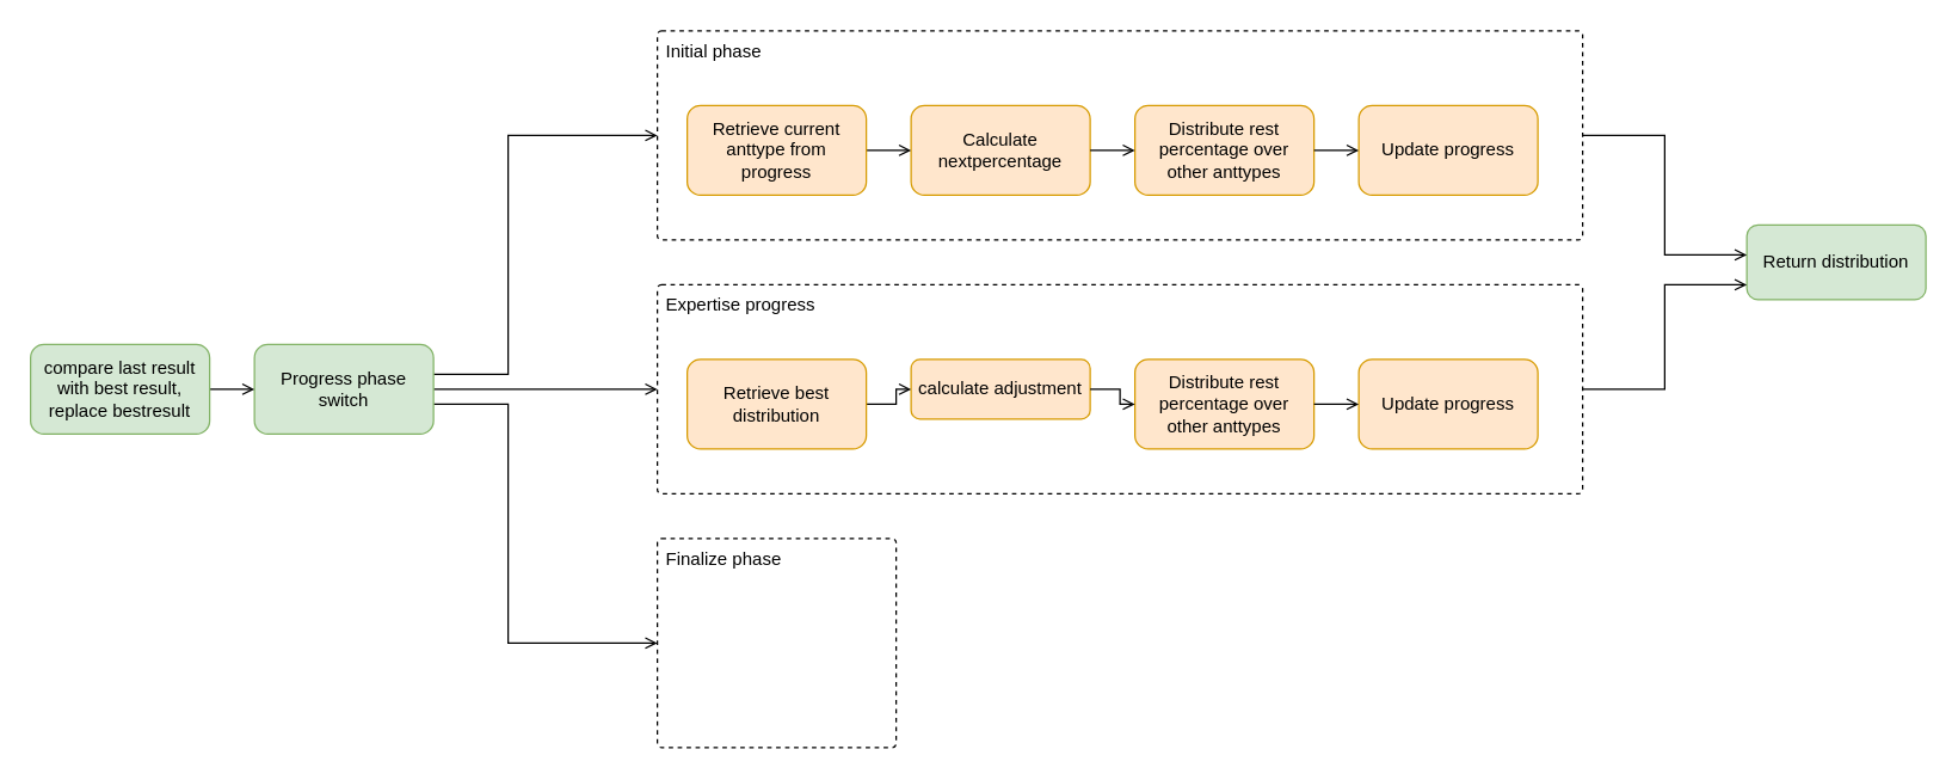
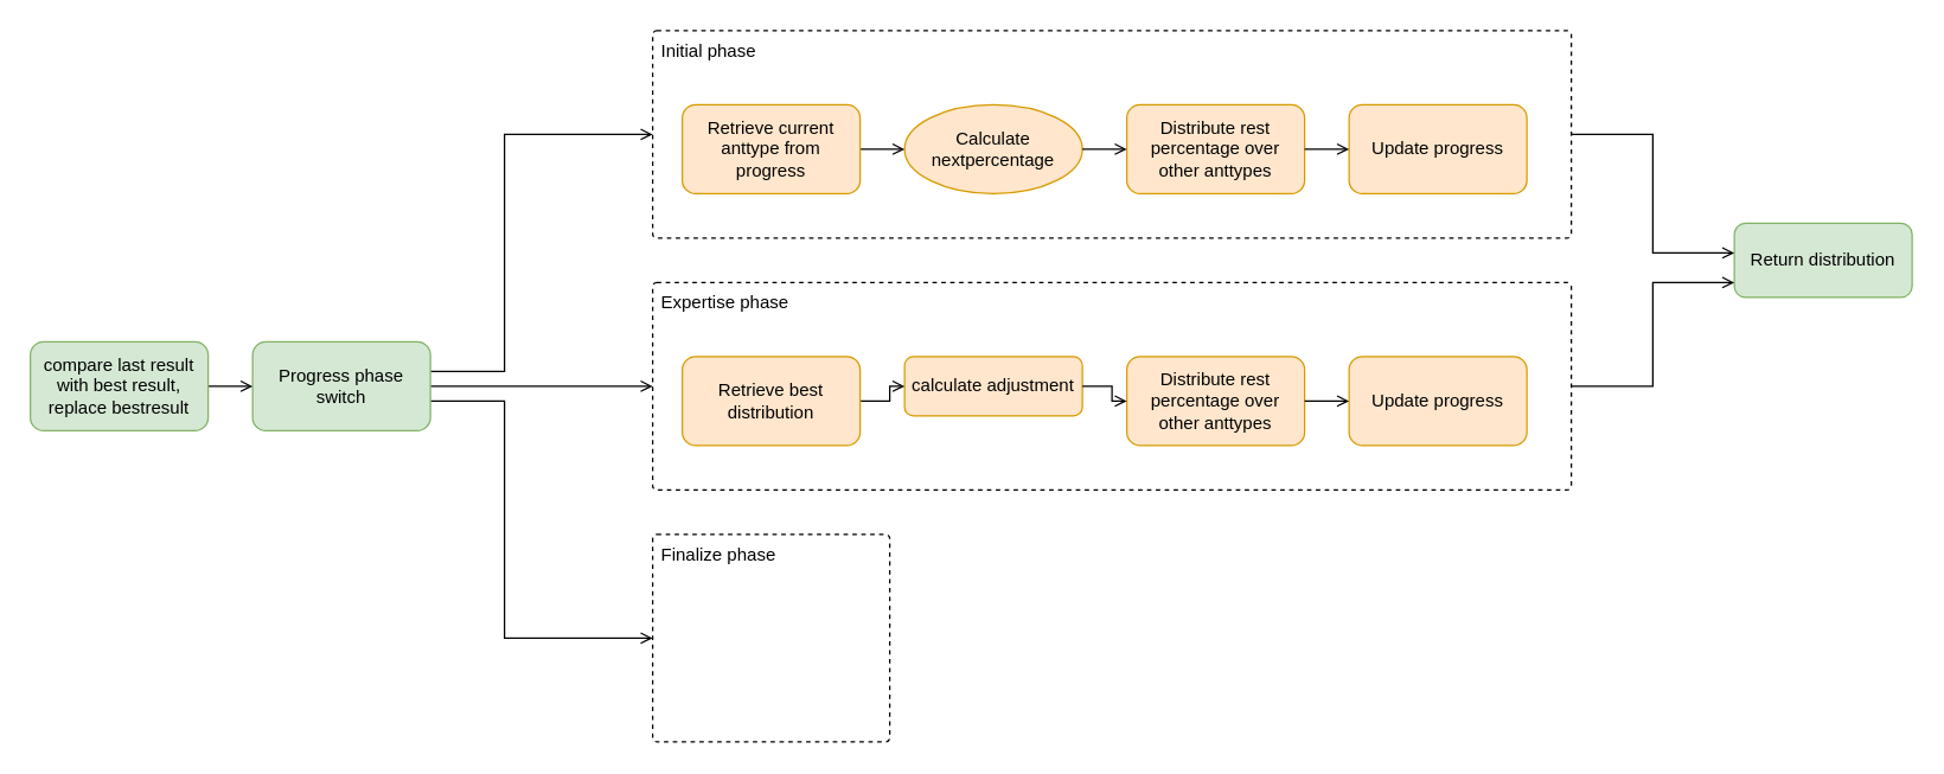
  <mxCell id="0" />
  <mxCell id="1" parent="0" />
  <mxCell id="2" value="" style="group" parent="1" vertex="1" connectable="0"><mxGeometry x="440" y="360" width="160" height="140" as="geometry" /></mxCell>
  <mxCell id="3" value="Finalize phase" style="rounded=1;whiteSpace=wrap;html=1;arcSize=2;dashed=1;fillColor=none;align=left;verticalAlign=top;spacingLeft=4;" parent="2" vertex="1"><mxGeometry width="160" height="140" as="geometry" /></mxCell>
  <mxCell id="4" style="edgeStyle=orthogonalEdgeStyle;rounded=0;orthogonalLoop=1;jettySize=auto;html=1;endArrow=open;endFill=0;" parent="1" source="7" target="20" edge="1"><mxGeometry relative="1" as="geometry"><Array as="points"><mxPoint x="340" y="250" /><mxPoint x="340" y="90" /></Array></mxGeometry></mxCell>
  <mxCell id="5" style="edgeStyle=orthogonalEdgeStyle;rounded=0;orthogonalLoop=1;jettySize=auto;html=1;endArrow=open;endFill=0;" parent="1" source="7" target="11" edge="1"><mxGeometry relative="1" as="geometry" /></mxCell>
  <mxCell id="6" style="edgeStyle=orthogonalEdgeStyle;rounded=0;orthogonalLoop=1;jettySize=auto;html=1;endArrow=open;endFill=0;" parent="1" source="7" target="3" edge="1"><mxGeometry relative="1" as="geometry"><Array as="points"><mxPoint x="340" y="270" /><mxPoint x="340" y="430" /></Array></mxGeometry></mxCell>
  <mxCell id="7" value="Progress phase switch" style="rounded=1;whiteSpace=wrap;html=1;fillColor=#d5e8d4;align=center;strokeColor=#82b366;" parent="1" vertex="1"><mxGeometry x="170" y="230" width="120" height="60" as="geometry" /></mxCell>
  <mxCell id="8" style="edgeStyle=orthogonalEdgeStyle;rounded=0;orthogonalLoop=1;jettySize=auto;html=1;endArrow=open;endFill=0;" parent="1" source="9" target="7" edge="1"><mxGeometry relative="1" as="geometry" /></mxCell>
  <mxCell id="9" value="compare last result with best result, replace bestresult" style="rounded=1;whiteSpace=wrap;html=1;fillColor=#d5e8d4;align=center;strokeColor=#82b366;" parent="1" vertex="1"><mxGeometry x="20" y="230" width="120" height="60" as="geometry" /></mxCell>
  <mxCell id="10" value="" style="group" parent="1" vertex="1" connectable="0"><mxGeometry x="440" y="190" width="620" height="140" as="geometry" /></mxCell>
- <mxCell id="11" value="Expertise progress" style="rounded=1;whiteSpace=wrap;html=1;arcSize=2;dashed=1;fillColor=none;align=left;verticalAlign=top;spacingLeft=4;" parent="10" vertex="1"><mxGeometry width="620" height="140" as="geometry" /></mxCell>
+ <mxCell id="11" value="Expertise phase" style="rounded=1;whiteSpace=wrap;html=1;arcSize=2;dashed=1;fillColor=none;align=left;verticalAlign=top;spacingLeft=4;" parent="10" vertex="1"><mxGeometry width="620" height="140" as="geometry" /></mxCell>
  <mxCell id="12" value="calculate adjustment" style="rounded=1;whiteSpace=wrap;html=1;fillColor=#ffe6cc;align=center;strokeColor=#d79b00;spacing=4;" parent="10" vertex="1"><mxGeometry x="170" y="50" width="120" height="40" as="geometry" /></mxCell>
  <mxCell id="13" value="Distribute rest percentage over other anttypes" style="rounded=1;whiteSpace=wrap;html=1;fillColor=#ffe6cc;align=center;strokeColor=#d79b00;spacing=4;" parent="10" vertex="1"><mxGeometry x="320" y="50" width="120" height="60" as="geometry" /></mxCell>
  <mxCell id="14" style="edgeStyle=orthogonalEdgeStyle;rounded=0;orthogonalLoop=1;jettySize=auto;html=1;endArrow=open;endFill=0;" parent="10" source="12" target="13" edge="1"><mxGeometry as="geometry" /></mxCell>
  <mxCell id="15" style="edgeStyle=orthogonalEdgeStyle;rounded=0;orthogonalLoop=1;jettySize=auto;html=1;endArrow=open;endFill=0;" parent="10" source="16" target="12" edge="1"><mxGeometry as="geometry" /></mxCell>
  <mxCell id="16" value="Retrieve best distribution" style="rounded=1;whiteSpace=wrap;html=1;fillColor=#ffe6cc;align=center;strokeColor=#d79b00;spacing=4;" parent="10" vertex="1"><mxGeometry x="20" y="50" width="120" height="60" as="geometry" /></mxCell>
  <mxCell id="17" value="Update progress" style="rounded=1;whiteSpace=wrap;html=1;fillColor=#ffe6cc;align=center;strokeColor=#d79b00;spacing=4;" parent="10" vertex="1"><mxGeometry x="470" y="50" width="120" height="60" as="geometry" /></mxCell>
  <mxCell id="18" style="edgeStyle=orthogonalEdgeStyle;rounded=0;orthogonalLoop=1;jettySize=auto;html=1;endArrow=open;endFill=0;" parent="10" source="13" target="17" edge="1"><mxGeometry as="geometry" /></mxCell>
  <mxCell id="19" value="" style="group" parent="1" vertex="1" connectable="0"><mxGeometry x="440" y="20" width="620" height="140" as="geometry" /></mxCell>
  <mxCell id="20" value="Initial phase" style="rounded=1;whiteSpace=wrap;html=1;arcSize=2;dashed=1;fillColor=none;align=left;verticalAlign=top;spacingLeft=4;" parent="19" vertex="1"><mxGeometry width="620" height="140" as="geometry" /></mxCell>
- <mxCell id="21" value="Calculate nextpercentage" style="rounded=1;whiteSpace=wrap;html=1;fillColor=#ffe6cc;align=center;strokeColor=#d79b00;spacing=4;" parent="19" vertex="1"><mxGeometry x="170" y="50" width="120" height="60" as="geometry" /></mxCell>
+ <mxCell id="21" value="Calculate nextpercentage" style="ellipse;whiteSpace=wrap;html=1;fillColor=#ffe6cc;align=center;strokeColor=#d79b00;spacing=4;" parent="19" vertex="1"><mxGeometry x="170" y="50" width="120" height="60" as="geometry" /></mxCell>
  <mxCell id="22" value="Distribute rest percentage over other anttypes" style="rounded=1;whiteSpace=wrap;html=1;fillColor=#ffe6cc;align=center;strokeColor=#d79b00;spacing=4;" parent="19" vertex="1"><mxGeometry x="320" y="50" width="120" height="60" as="geometry" /></mxCell>
  <mxCell id="23" style="edgeStyle=orthogonalEdgeStyle;rounded=0;orthogonalLoop=1;jettySize=auto;html=1;endArrow=open;endFill=0;" parent="19" source="21" target="22" edge="1"><mxGeometry as="geometry" /></mxCell>
  <mxCell id="24" style="edgeStyle=orthogonalEdgeStyle;rounded=0;orthogonalLoop=1;jettySize=auto;html=1;endArrow=open;endFill=0;" parent="19" source="25" target="21" edge="1"><mxGeometry as="geometry" /></mxCell>
  <mxCell id="25" value="Retrieve current&lt;br&gt;anttype from progress" style="rounded=1;whiteSpace=wrap;html=1;fillColor=#ffe6cc;align=center;strokeColor=#d79b00;spacing=4;" parent="19" vertex="1"><mxGeometry x="20" y="50" width="120" height="60" as="geometry" /></mxCell>
  <mxCell id="26" value="Update progress" style="rounded=1;whiteSpace=wrap;html=1;fillColor=#ffe6cc;align=center;strokeColor=#d79b00;spacing=4;" parent="19" vertex="1"><mxGeometry x="470" y="50" width="120" height="60" as="geometry" /></mxCell>
  <mxCell id="27" style="edgeStyle=orthogonalEdgeStyle;rounded=0;orthogonalLoop=1;jettySize=auto;html=1;endArrow=open;endFill=0;" parent="19" source="22" target="26" edge="1"><mxGeometry as="geometry" /></mxCell>
  <mxCell id="28" value="Return distribution" style="rounded=1;whiteSpace=wrap;html=1;fillColor=#d5e8d4;align=center;strokeColor=#82b366;" parent="1" vertex="1"><mxGeometry x="1170" y="150" width="120" height="50" as="geometry" /></mxCell>
  <mxCell id="29" style="edgeStyle=orthogonalEdgeStyle;rounded=0;orthogonalLoop=1;jettySize=auto;html=1;endArrow=open;endFill=0;" parent="1" source="20" target="28" edge="1"><mxGeometry relative="1" as="geometry"><Array as="points"><mxPoint x="1115" y="90" /><mxPoint x="1115" y="170" /></Array></mxGeometry></mxCell>
  <mxCell id="30" style="edgeStyle=orthogonalEdgeStyle;rounded=0;orthogonalLoop=1;jettySize=auto;html=1;endArrow=open;endFill=0;" parent="1" source="11" target="28" edge="1"><mxGeometry relative="1" as="geometry"><Array as="points"><mxPoint x="1115" y="260" /><mxPoint x="1115" y="190" /></Array></mxGeometry></mxCell>
